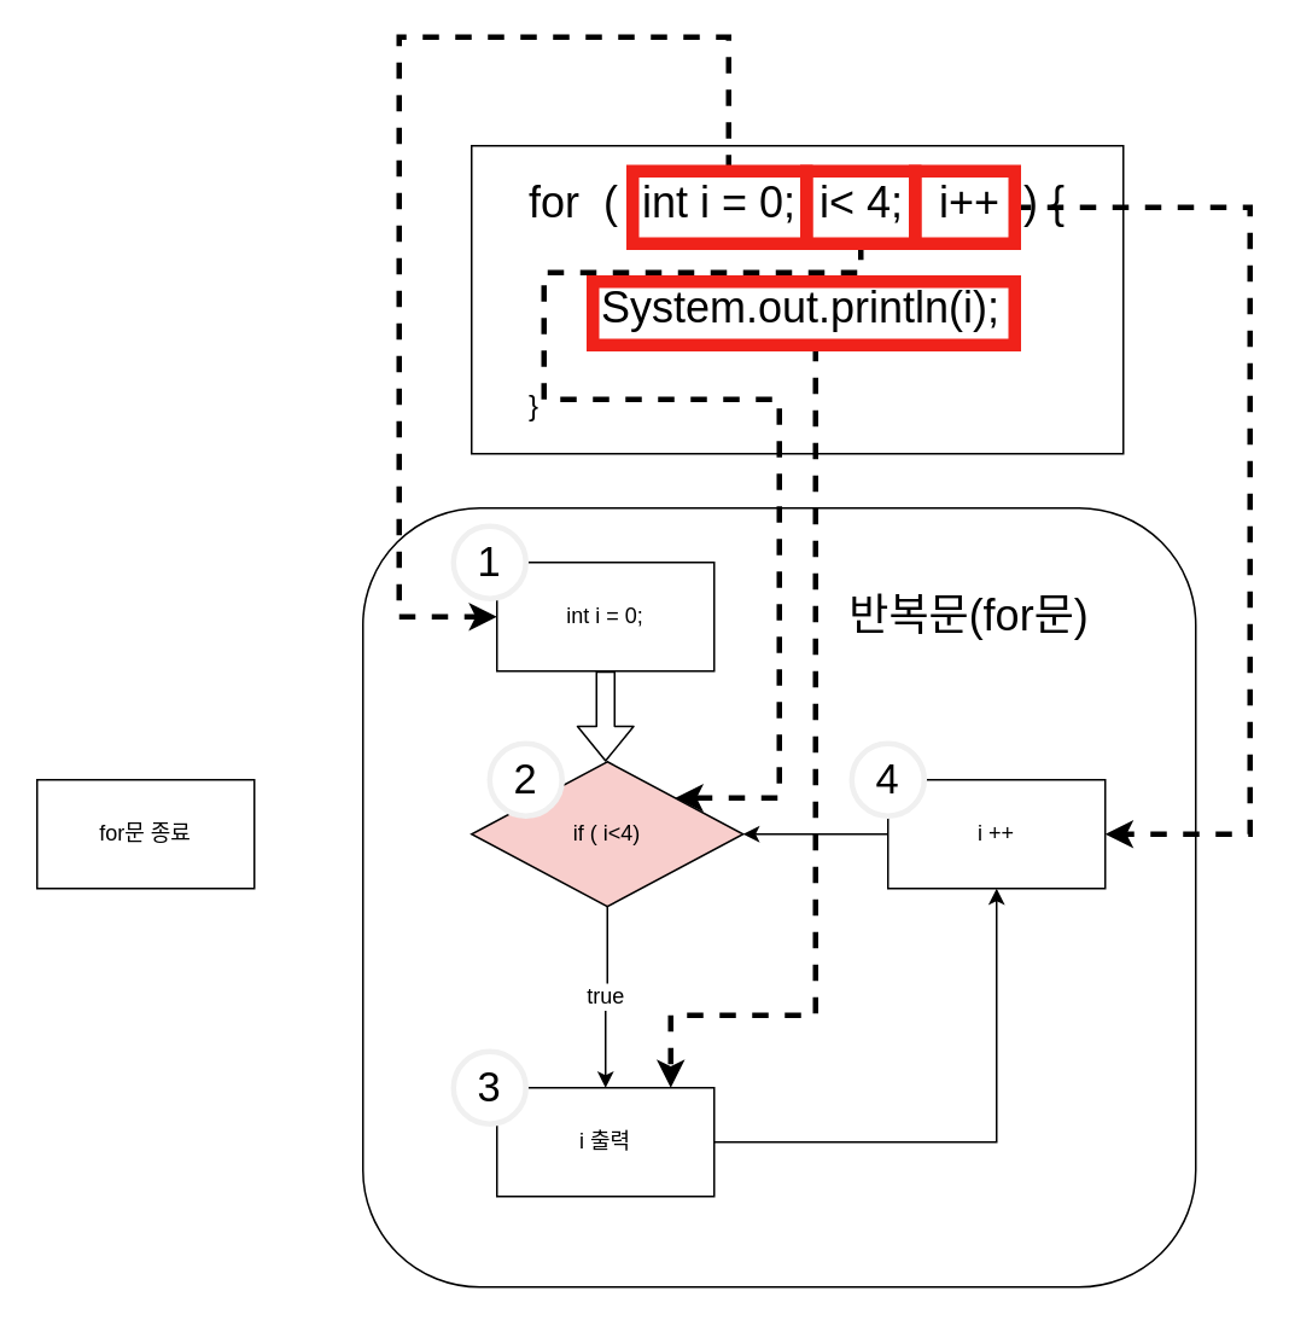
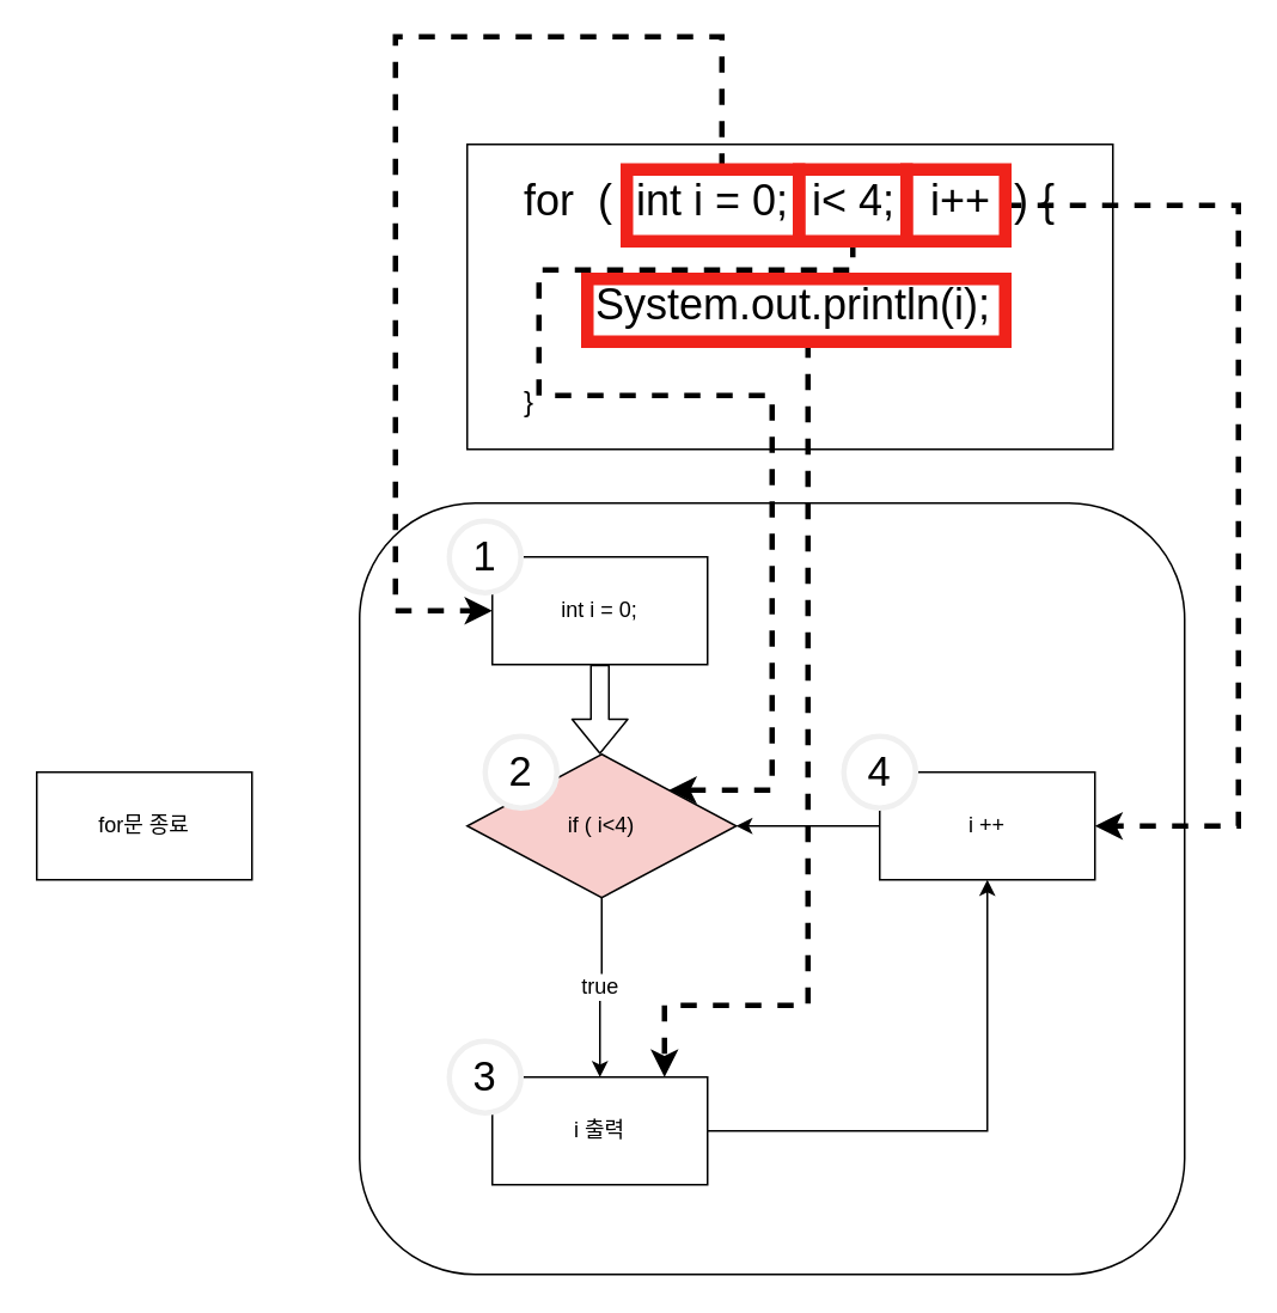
  <mxCell id="0" />
  <mxCell id="1" parent="0" />
  <mxCell id="2" value="" style="rounded=1;whiteSpace=wrap;html=1;" parent="1" vertex="1"><mxGeometry x="200" y="280" width="460" height="430" as="geometry" /></mxCell>
  <mxCell id="3" value="&lt;div style=&quot;text-align: left&quot;&gt;&lt;span&gt;&lt;font style=&quot;font-size: 24px&quot;&gt;for&amp;nbsp; (&amp;nbsp; int i = 0;&amp;nbsp; i&amp;lt; 4;&amp;nbsp; &amp;nbsp;i++&amp;nbsp; ) {&lt;/font&gt;&lt;/span&gt;&lt;/div&gt;&lt;div style=&quot;text-align: left&quot;&gt;&lt;span&gt;&lt;font style=&quot;font-size: 24px&quot;&gt;&lt;br&gt;&lt;/font&gt;&lt;/span&gt;&lt;/div&gt;&lt;div style=&quot;text-align: left&quot;&gt;&lt;font style=&quot;font-size: 24px&quot;&gt;&amp;nbsp; &amp;nbsp; &amp;nbsp; System.out.println(i);&lt;/font&gt;&lt;/div&gt;&lt;div style=&quot;text-align: left&quot;&gt;&lt;font style=&quot;font-size: 24px&quot;&gt;&lt;br&gt;&lt;/font&gt;&lt;/div&gt;&lt;div style=&quot;text-align: left&quot;&gt;&lt;span&gt;&lt;font size=&quot;3&quot;&gt;}&lt;/font&gt;&lt;/span&gt;&lt;/div&gt;" style="rounded=0;whiteSpace=wrap;html=1;" parent="1" vertex="1"><mxGeometry x="260" y="80" width="360" height="170" as="geometry" /></mxCell>
  <mxCell id="4" value="int i = 0;" style="rounded=0;whiteSpace=wrap;html=1;" parent="1" vertex="1"><mxGeometry x="274" y="310" width="120" height="60" as="geometry" /></mxCell>
  <mxCell id="5" value="" style="shape=flexArrow;endArrow=classic;html=1;entryX=0.5;entryY=0;entryDx=0;entryDy=0;exitX=0.5;exitY=1;exitDx=0;exitDy=0;" parent="1" source="4" edge="1"><mxGeometry width="50" height="50" relative="1" as="geometry"><mxPoint x="280" y="480" as="sourcePoint" /><mxPoint x="334" y="420" as="targetPoint" /></mxGeometry></mxCell>
  <mxCell id="6" value="&lt;font style=&quot;font-size: 12px&quot;&gt;true&lt;/font&gt;" style="edgeStyle=orthogonalEdgeStyle;rounded=0;orthogonalLoop=1;jettySize=auto;html=1;" parent="1" source="7" target="9" edge="1"><mxGeometry relative="1" as="geometry" /></mxCell>
  <mxCell id="7" value="if ( i&amp;lt;4)" style="rhombus;whiteSpace=wrap;html=1;fillColor=#f8cecc;" parent="1" vertex="1"><mxGeometry x="260" y="420" width="150" height="80" as="geometry" /></mxCell>
  <mxCell id="8" value="" style="edgeStyle=orthogonalEdgeStyle;rounded=0;orthogonalLoop=1;jettySize=auto;html=1;" parent="1" source="9" target="11" edge="1"><mxGeometry relative="1" as="geometry" /></mxCell>
  <mxCell id="9" value="i 출력" style="whiteSpace=wrap;html=1;" parent="1" vertex="1"><mxGeometry x="274" y="600" width="120" height="60" as="geometry" /></mxCell>
  <mxCell id="10" style="edgeStyle=orthogonalEdgeStyle;rounded=0;orthogonalLoop=1;jettySize=auto;html=1;exitX=0;exitY=0.5;exitDx=0;exitDy=0;" parent="1" source="11" target="7" edge="1"><mxGeometry relative="1" as="geometry" /></mxCell>
  <mxCell id="11" value="i ++" style="whiteSpace=wrap;html=1;" parent="1" vertex="1"><mxGeometry x="490" y="430" width="120" height="60" as="geometry" /></mxCell>
  <mxCell id="12" value="for문 종료" style="whiteSpace=wrap;html=1;" parent="1" vertex="1"><mxGeometry x="20" y="430" width="120" height="60" as="geometry" /></mxCell>
- <mxCell id="13" value="&lt;font style=&quot;font-size: 24px&quot;&gt;반복문(for문)&lt;/font&gt;" style="text;html=1;strokeColor=none;fillColor=none;align=center;verticalAlign=middle;whiteSpace=wrap;rounded=0;" parent="1" vertex="1"><mxGeometry x="450" y="310" width="170" height="60" as="geometry" /></mxCell>
  <mxCell id="14" style="edgeStyle=orthogonalEdgeStyle;rounded=0;orthogonalLoop=1;jettySize=auto;html=1;strokeWidth=3;dashed=1;" edge="1" parent="1" source="15" target="4"><mxGeometry relative="1" as="geometry"><mxPoint x="410" y="50" as="targetPoint" /><Array as="points"><mxPoint x="402" y="20" /><mxPoint x="220" y="20" /><mxPoint x="220" y="340" /></Array></mxGeometry></mxCell>
  <mxCell id="15" value="" style="rounded=0;whiteSpace=wrap;html=1;fillColor=none;strokeWidth=7;strokeColor=#F0221A;" vertex="1" parent="1"><mxGeometry x="349" y="94" width="96" height="40" as="geometry" /></mxCell>
  <mxCell id="16" style="edgeStyle=orthogonalEdgeStyle;rounded=0;orthogonalLoop=1;jettySize=auto;html=1;strokeWidth=3;dashed=1;" edge="1" parent="1" source="17" target="7"><mxGeometry relative="1" as="geometry"><mxPoint x="510" y="40" as="targetPoint" /><Array as="points"><mxPoint x="475" y="150" /><mxPoint x="300" y="150" /><mxPoint x="300" y="220" /><mxPoint x="430" y="220" /><mxPoint x="430" y="440" /></Array></mxGeometry></mxCell>
  <mxCell id="17" value="" style="rounded=0;whiteSpace=wrap;html=1;fillColor=none;strokeWidth=7;strokeColor=#F0221A;" vertex="1" parent="1"><mxGeometry x="445" y="94" width="60" height="40" as="geometry" /></mxCell>
  <mxCell id="18" style="edgeStyle=orthogonalEdgeStyle;rounded=0;orthogonalLoop=1;jettySize=auto;html=1;strokeWidth=3;dashed=1;" edge="1" parent="1" source="19" target="11"><mxGeometry relative="1" as="geometry"><Array as="points"><mxPoint x="690" y="114" /><mxPoint x="690" y="460" /></Array></mxGeometry></mxCell>
  <mxCell id="19" value="" style="rounded=0;whiteSpace=wrap;html=1;fillColor=none;strokeWidth=7;strokeColor=#F0221A;" vertex="1" parent="1"><mxGeometry x="505" y="94" width="55" height="40" as="geometry" /></mxCell>
  <mxCell id="20" value="&lt;font color=&quot;#000000&quot; style=&quot;font-size: 23px&quot;&gt;1&lt;/font&gt;" style="ellipse;whiteSpace=wrap;html=1;strokeColor=#f0f0f0;strokeWidth=3;fillColor=#FFFFFF;" vertex="1" parent="1"><mxGeometry x="250" y="290" width="40" height="40" as="geometry" /></mxCell>
  <mxCell id="21" value="&lt;font color=&quot;#000000&quot; style=&quot;font-size: 23px&quot;&gt;2&lt;/font&gt;" style="ellipse;whiteSpace=wrap;html=1;strokeColor=#f0f0f0;strokeWidth=3;fillColor=#FFFFFF;" vertex="1" parent="1"><mxGeometry x="270" y="410" width="40" height="40" as="geometry" /></mxCell>
  <mxCell id="22" value="&lt;font color=&quot;#000000&quot; style=&quot;font-size: 23px&quot;&gt;3&lt;/font&gt;" style="ellipse;whiteSpace=wrap;html=1;strokeColor=#f0f0f0;strokeWidth=3;fillColor=#FFFFFF;" vertex="1" parent="1"><mxGeometry x="250" y="580" width="40" height="40" as="geometry" /></mxCell>
  <mxCell id="23" value="&lt;font color=&quot;#000000&quot; style=&quot;font-size: 23px&quot;&gt;4&lt;/font&gt;" style="ellipse;whiteSpace=wrap;html=1;strokeColor=#f0f0f0;strokeWidth=3;fillColor=#FFFFFF;" vertex="1" parent="1"><mxGeometry x="470" y="410" width="40" height="40" as="geometry" /></mxCell>
  <mxCell id="24" style="edgeStyle=orthogonalEdgeStyle;rounded=0;orthogonalLoop=1;jettySize=auto;html=1;dashed=1;strokeWidth=3;" edge="1" parent="1" source="25" target="9"><mxGeometry relative="1" as="geometry"><Array as="points"><mxPoint x="450" y="560" /><mxPoint x="370" y="560" /></Array></mxGeometry></mxCell>
  <mxCell id="25" value="" style="rounded=0;whiteSpace=wrap;html=1;fillColor=none;strokeWidth=7;strokeColor=#F0221A;" vertex="1" parent="1"><mxGeometry x="327" y="155" width="233" height="35" as="geometry" /></mxCell>
